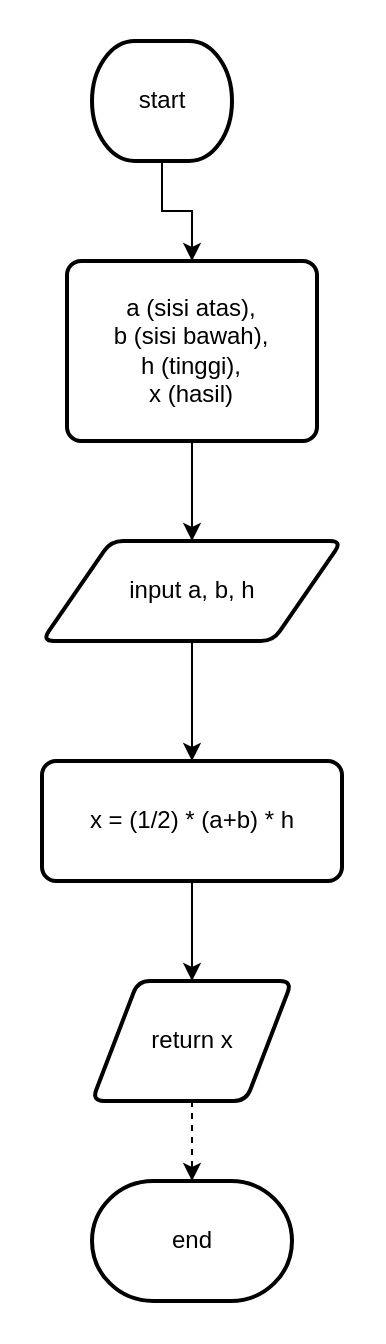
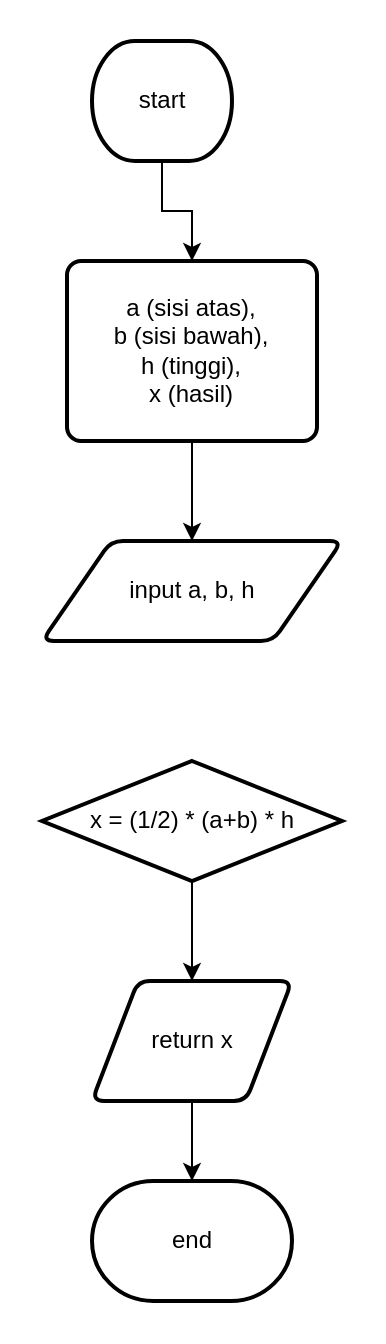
  <mxCell id="0" />
  <mxCell id="1" parent="0" />
  <mxCell id="2" style="edgeStyle=orthogonalEdgeStyle;rounded=0;orthogonalLoop=1;jettySize=auto;html=1;entryX=0.5;entryY=0;entryDx=0;entryDy=0;" edge="1" parent="1" source="3" target="5"><mxGeometry relative="1" as="geometry" /></mxCell>
  <mxCell id="3" value="start" style="strokeWidth=2;html=1;shape=mxgraph.flowchart.terminator;whiteSpace=wrap;" vertex="1" parent="1"><mxGeometry x="45.5" y="20" width="70" height="60" as="geometry" /></mxCell>
  <mxCell id="4" style="edgeStyle=orthogonalEdgeStyle;rounded=0;orthogonalLoop=1;jettySize=auto;html=1;entryX=0.5;entryY=0;entryDx=0;entryDy=0;" edge="1" parent="1" source="5" target="12"><mxGeometry relative="1" as="geometry" /></mxCell>
  <mxCell id="5" value="a (sisi atas), &lt;br&gt;b (sisi bawah), &lt;br&gt;h (tinggi), &lt;br&gt;x (hasil)" style="rounded=1;whiteSpace=wrap;html=1;absoluteArcSize=1;arcSize=14;strokeWidth=2;" vertex="1" parent="1"><mxGeometry x="33" y="130" width="125" height="90" as="geometry" /></mxCell>
  <mxCell id="6" style="edgeStyle=orthogonalEdgeStyle;rounded=0;orthogonalLoop=1;jettySize=auto;html=1;entryX=0.5;entryY=0;entryDx=0;entryDy=0;" edge="1" parent="1" source="7" target="9"><mxGeometry relative="1" as="geometry" /></mxCell>
- <mxCell id="7" value="x = (1/2) * (a+b) * h" style="rounded=1;whiteSpace=wrap;html=1;absoluteArcSize=1;arcSize=14;strokeWidth=2;" vertex="1" parent="1"><mxGeometry x="20.5" y="380" width="150" height="60" as="geometry" /></mxCell>
- <mxCell id="8" style="edgeStyle=orthogonalEdgeStyle;rounded=0;orthogonalLoop=1;jettySize=auto;html=1;entryX=0.5;entryY=0;entryDx=0;entryDy=0;entryPerimeter=0;dashed=1;" edge="1" parent="1" source="9" target="10"><mxGeometry relative="1" as="geometry" /></mxCell>
+ <mxCell id="7" value="x = (1/2) * (a+b) * h" style="rhombus;whiteSpace=wrap;html=1;absoluteArcSize=1;arcSize=14;strokeWidth=2;" vertex="1" parent="1"><mxGeometry x="20.5" y="380" width="150" height="60" as="geometry" /></mxCell>
+ <mxCell id="8" style="edgeStyle=orthogonalEdgeStyle;rounded=0;orthogonalLoop=1;jettySize=auto;html=1;entryX=0.5;entryY=0;entryDx=0;entryDy=0;entryPerimeter=0;" edge="1" parent="1" source="9" target="10"><mxGeometry relative="1" as="geometry" /></mxCell>
  <mxCell id="9" value="return x" style="shape=parallelogram;html=1;strokeWidth=2;perimeter=parallelogramPerimeter;whiteSpace=wrap;rounded=1;arcSize=12;size=0.23;" vertex="1" parent="1"><mxGeometry x="45.5" y="490" width="100" height="60" as="geometry" /></mxCell>
  <mxCell id="10" value="end" style="strokeWidth=2;html=1;shape=mxgraph.flowchart.terminator;whiteSpace=wrap;" vertex="1" parent="1"><mxGeometry x="45.5" y="590" width="100" height="60" as="geometry" /></mxCell>
- <mxCell id="11" style="edgeStyle=orthogonalEdgeStyle;rounded=0;orthogonalLoop=1;jettySize=auto;html=1;entryX=0.5;entryY=0;entryDx=0;entryDy=0;" edge="1" parent="1" source="12" target="7"><mxGeometry relative="1" as="geometry" /></mxCell>
  <mxCell id="12" value="input a, b, h" style="shape=parallelogram;html=1;strokeWidth=2;perimeter=parallelogramPerimeter;whiteSpace=wrap;rounded=1;arcSize=12;size=0.23;" vertex="1" parent="1"><mxGeometry x="20.5" y="270" width="150" height="50" as="geometry" /></mxCell>
